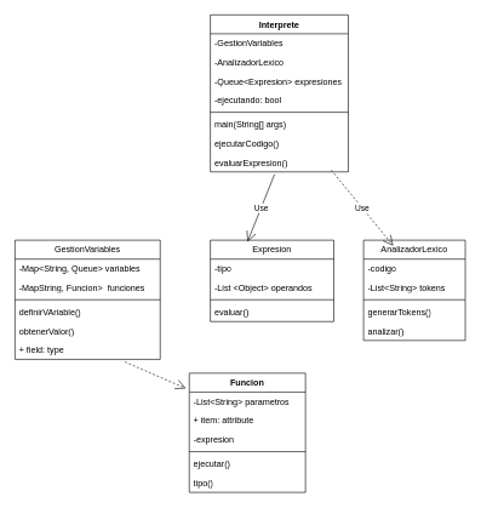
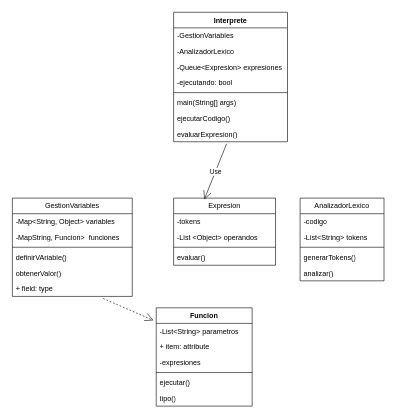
  <mxCell id="0" />
  <mxCell id="1" parent="0" />
  <mxCell id="2" value="Interprete" style="swimlane;fontStyle=1;align=center;verticalAlign=top;childLayout=stackLayout;horizontal=1;startSize=26;horizontalStack=0;resizeParent=1;resizeParentMax=0;resizeLast=0;collapsible=1;marginBottom=0;whiteSpace=wrap;html=1;" vertex="1" parent="1"><mxGeometry x="289" y="20" width="190" height="216" as="geometry" /></mxCell>
  <mxCell id="3" value="-GestionVariables" style="text;strokeColor=none;fillColor=none;align=left;verticalAlign=top;spacingLeft=4;spacingRight=4;overflow=hidden;rotatable=0;points=[[0,0.5],[1,0.5]];portConstraint=eastwest;whiteSpace=wrap;html=1;" vertex="1" parent="2"><mxGeometry y="26" width="190" height="26" as="geometry" /></mxCell>
  <mxCell id="4" value="-AnalizadorLexico" style="text;strokeColor=none;fillColor=none;align=left;verticalAlign=top;spacingLeft=4;spacingRight=4;overflow=hidden;rotatable=0;points=[[0,0.5],[1,0.5]];portConstraint=eastwest;whiteSpace=wrap;html=1;" vertex="1" parent="2"><mxGeometry y="52" width="190" height="26" as="geometry" /></mxCell>
  <mxCell id="5" value="-Queue&amp;lt;Expresion&amp;gt; expresiones" style="text;strokeColor=none;fillColor=none;align=left;verticalAlign=top;spacingLeft=4;spacingRight=4;overflow=hidden;rotatable=0;points=[[0,0.5],[1,0.5]];portConstraint=eastwest;whiteSpace=wrap;html=1;" vertex="1" parent="2"><mxGeometry y="78" width="190" height="26" as="geometry" /></mxCell>
  <mxCell id="6" value="-ejecutando: bool" style="text;strokeColor=none;fillColor=none;align=left;verticalAlign=top;spacingLeft=4;spacingRight=4;overflow=hidden;rotatable=0;points=[[0,0.5],[1,0.5]];portConstraint=eastwest;whiteSpace=wrap;html=1;" vertex="1" parent="2"><mxGeometry y="104" width="190" height="26" as="geometry" /></mxCell>
  <mxCell id="7" value="" style="line;strokeWidth=1;fillColor=none;align=left;verticalAlign=middle;spacingTop=-1;spacingLeft=3;spacingRight=3;rotatable=0;labelPosition=right;points=[];portConstraint=eastwest;strokeColor=inherit;" vertex="1" parent="2"><mxGeometry y="130" width="190" height="8" as="geometry" /></mxCell>
  <mxCell id="8" value="main(String[] args)" style="text;strokeColor=none;fillColor=none;align=left;verticalAlign=top;spacingLeft=4;spacingRight=4;overflow=hidden;rotatable=0;points=[[0,0.5],[1,0.5]];portConstraint=eastwest;whiteSpace=wrap;html=1;" vertex="1" parent="2"><mxGeometry y="138" width="190" height="26" as="geometry" /></mxCell>
  <mxCell id="9" value="ejecutarCodigo()" style="text;strokeColor=none;fillColor=none;align=left;verticalAlign=top;spacingLeft=4;spacingRight=4;overflow=hidden;rotatable=0;points=[[0,0.5],[1,0.5]];portConstraint=eastwest;whiteSpace=wrap;html=1;" vertex="1" parent="2"><mxGeometry y="164" width="190" height="26" as="geometry" /></mxCell>
  <mxCell id="10" value="evaluarExpresion()" style="text;strokeColor=none;fillColor=none;align=left;verticalAlign=top;spacingLeft=4;spacingRight=4;overflow=hidden;rotatable=0;points=[[0,0.5],[1,0.5]];portConstraint=eastwest;whiteSpace=wrap;html=1;" vertex="1" parent="2"><mxGeometry y="190" width="190" height="26" as="geometry" /></mxCell>
  <mxCell id="11" value="Expresion" style="swimlane;fontStyle=0;childLayout=stackLayout;horizontal=1;startSize=26;fillColor=none;horizontalStack=0;resizeParent=1;resizeParentMax=0;resizeLast=0;collapsible=1;marginBottom=0;whiteSpace=wrap;html=1;" vertex="1" parent="1"><mxGeometry x="289" y="330" width="170" height="112" as="geometry" /></mxCell>
- <mxCell id="12" value="-tipo" style="text;strokeColor=none;fillColor=none;align=left;verticalAlign=top;spacingLeft=4;spacingRight=4;overflow=hidden;rotatable=0;points=[[0,0.5],[1,0.5]];portConstraint=eastwest;whiteSpace=wrap;html=1;" vertex="1" parent="11"><mxGeometry y="26" width="170" height="26" as="geometry" /></mxCell>
+ <mxCell id="12" value="-tokens" style="text;strokeColor=none;fillColor=none;align=left;verticalAlign=top;spacingLeft=4;spacingRight=4;overflow=hidden;rotatable=0;points=[[0,0.5],[1,0.5]];portConstraint=eastwest;whiteSpace=wrap;html=1;" vertex="1" parent="11"><mxGeometry y="26" width="170" height="26" as="geometry" /></mxCell>
  <mxCell id="13" value="-List &amp;lt;Object&amp;gt; operandos" style="text;strokeColor=none;fillColor=none;align=left;verticalAlign=top;spacingLeft=4;spacingRight=4;overflow=hidden;rotatable=0;points=[[0,0.5],[1,0.5]];portConstraint=eastwest;whiteSpace=wrap;html=1;" vertex="1" parent="11"><mxGeometry y="52" width="170" height="26" as="geometry" /></mxCell>
  <mxCell id="14" value="" style="line;strokeWidth=1;fillColor=none;align=left;verticalAlign=middle;spacingTop=-1;spacingLeft=3;spacingRight=3;rotatable=0;labelPosition=right;points=[];portConstraint=eastwest;strokeColor=inherit;" vertex="1" parent="11"><mxGeometry y="78" width="170" height="8" as="geometry" /></mxCell>
  <mxCell id="15" value="evaluar()" style="text;strokeColor=none;fillColor=none;align=left;verticalAlign=top;spacingLeft=4;spacingRight=4;overflow=hidden;rotatable=0;points=[[0,0.5],[1,0.5]];portConstraint=eastwest;whiteSpace=wrap;html=1;" vertex="1" parent="11"><mxGeometry y="86" width="170" height="26" as="geometry" /></mxCell>
  <mxCell id="16" value="Funcion" style="swimlane;fontStyle=1;align=center;verticalAlign=top;childLayout=stackLayout;horizontal=1;startSize=26;horizontalStack=0;resizeParent=1;resizeParentMax=0;resizeLast=0;collapsible=1;marginBottom=0;whiteSpace=wrap;html=1;" vertex="1" parent="1"><mxGeometry x="260" y="513" width="160" height="164" as="geometry" /></mxCell>
  <mxCell id="17" value="-List&amp;lt;String&amp;gt; parametros" style="text;strokeColor=none;fillColor=none;align=left;verticalAlign=top;spacingLeft=4;spacingRight=4;overflow=hidden;rotatable=0;points=[[0,0.5],[1,0.5]];portConstraint=eastwest;whiteSpace=wrap;html=1;" vertex="1" parent="16"><mxGeometry y="26" width="160" height="26" as="geometry" /></mxCell>
  <mxCell id="18" value="+ item: attribute" style="text;strokeColor=none;fillColor=none;align=left;verticalAlign=top;spacingLeft=4;spacingRight=4;overflow=hidden;rotatable=0;points=[[0,0.5],[1,0.5]];portConstraint=eastwest;whiteSpace=wrap;html=1;" vertex="1" parent="16"><mxGeometry y="52" width="160" height="26" as="geometry" /></mxCell>
- <mxCell id="19" value="-expresion" style="text;strokeColor=none;fillColor=none;align=left;verticalAlign=top;spacingLeft=4;spacingRight=4;overflow=hidden;rotatable=0;points=[[0,0.5],[1,0.5]];portConstraint=eastwest;whiteSpace=wrap;html=1;" vertex="1" parent="16"><mxGeometry y="78" width="160" height="26" as="geometry" /></mxCell>
+ <mxCell id="19" value="-expresiones" style="text;strokeColor=none;fillColor=none;align=left;verticalAlign=top;spacingLeft=4;spacingRight=4;overflow=hidden;rotatable=0;points=[[0,0.5],[1,0.5]];portConstraint=eastwest;whiteSpace=wrap;html=1;" vertex="1" parent="16"><mxGeometry y="78" width="160" height="26" as="geometry" /></mxCell>
  <mxCell id="20" value="" style="line;strokeWidth=1;fillColor=none;align=left;verticalAlign=middle;spacingTop=-1;spacingLeft=3;spacingRight=3;rotatable=0;labelPosition=right;points=[];portConstraint=eastwest;strokeColor=inherit;" vertex="1" parent="16"><mxGeometry y="104" width="160" height="8" as="geometry" /></mxCell>
  <mxCell id="21" value="ejecutar()" style="text;strokeColor=none;fillColor=none;align=left;verticalAlign=top;spacingLeft=4;spacingRight=4;overflow=hidden;rotatable=0;points=[[0,0.5],[1,0.5]];portConstraint=eastwest;whiteSpace=wrap;html=1;" vertex="1" parent="16"><mxGeometry y="112" width="160" height="26" as="geometry" /></mxCell>
  <mxCell id="22" value="tipo()" style="text;strokeColor=none;fillColor=none;align=left;verticalAlign=top;spacingLeft=4;spacingRight=4;overflow=hidden;rotatable=0;points=[[0,0.5],[1,0.5]];portConstraint=eastwest;whiteSpace=wrap;html=1;" vertex="1" parent="16"><mxGeometry y="138" width="160" height="26" as="geometry" /></mxCell>
  <mxCell id="23" value="AnalizadorLexico" style="swimlane;fontStyle=0;childLayout=stackLayout;horizontal=1;startSize=26;fillColor=none;horizontalStack=0;resizeParent=1;resizeParentMax=0;resizeLast=0;collapsible=1;marginBottom=0;whiteSpace=wrap;html=1;" vertex="1" parent="1"><mxGeometry x="500" y="330" width="140" height="138" as="geometry" /></mxCell>
  <mxCell id="24" value="-codigo" style="text;strokeColor=none;fillColor=none;align=left;verticalAlign=top;spacingLeft=4;spacingRight=4;overflow=hidden;rotatable=0;points=[[0,0.5],[1,0.5]];portConstraint=eastwest;whiteSpace=wrap;html=1;" vertex="1" parent="23"><mxGeometry y="26" width="140" height="26" as="geometry" /></mxCell>
  <mxCell id="25" value="-List&amp;lt;String&amp;gt; tokens" style="text;strokeColor=none;fillColor=none;align=left;verticalAlign=top;spacingLeft=4;spacingRight=4;overflow=hidden;rotatable=0;points=[[0,0.5],[1,0.5]];portConstraint=eastwest;whiteSpace=wrap;html=1;" vertex="1" parent="23"><mxGeometry y="52" width="140" height="26" as="geometry" /></mxCell>
  <mxCell id="26" value="" style="line;strokeWidth=1;fillColor=none;align=left;verticalAlign=middle;spacingTop=-1;spacingLeft=3;spacingRight=3;rotatable=0;labelPosition=right;points=[];portConstraint=eastwest;strokeColor=inherit;" vertex="1" parent="23"><mxGeometry y="78" width="140" height="8" as="geometry" /></mxCell>
  <mxCell id="27" value="generarTokens()" style="text;strokeColor=none;fillColor=none;align=left;verticalAlign=top;spacingLeft=4;spacingRight=4;overflow=hidden;rotatable=0;points=[[0,0.5],[1,0.5]];portConstraint=eastwest;whiteSpace=wrap;html=1;" vertex="1" parent="23"><mxGeometry y="86" width="140" height="26" as="geometry" /></mxCell>
  <mxCell id="28" value="analizar()" style="text;strokeColor=none;fillColor=none;align=left;verticalAlign=top;spacingLeft=4;spacingRight=4;overflow=hidden;rotatable=0;points=[[0,0.5],[1,0.5]];portConstraint=eastwest;whiteSpace=wrap;html=1;" vertex="1" parent="23"><mxGeometry y="112" width="140" height="26" as="geometry" /></mxCell>
  <mxCell id="29" value="GestionVariables" style="swimlane;fontStyle=0;childLayout=stackLayout;horizontal=1;startSize=26;fillColor=none;horizontalStack=0;resizeParent=1;resizeParentMax=0;resizeLast=0;collapsible=1;marginBottom=0;whiteSpace=wrap;html=1;" vertex="1" parent="1"><mxGeometry x="20" y="330" width="200" height="164" as="geometry" /></mxCell>
- <mxCell id="30" value="-Map&amp;lt;String, Queue&amp;gt; variables" style="text;strokeColor=none;fillColor=none;align=left;verticalAlign=top;spacingLeft=4;spacingRight=4;overflow=hidden;rotatable=0;points=[[0,0.5],[1,0.5]];portConstraint=eastwest;whiteSpace=wrap;html=1;" vertex="1" parent="29"><mxGeometry y="26" width="200" height="26" as="geometry" /></mxCell>
+ <mxCell id="30" value="-Map&amp;lt;String, Object&amp;gt; variables" style="text;strokeColor=none;fillColor=none;align=left;verticalAlign=top;spacingLeft=4;spacingRight=4;overflow=hidden;rotatable=0;points=[[0,0.5],[1,0.5]];portConstraint=eastwest;whiteSpace=wrap;html=1;" vertex="1" parent="29"><mxGeometry y="26" width="200" height="26" as="geometry" /></mxCell>
  <mxCell id="31" value="-MapString, Funcion&amp;gt;&amp;nbsp; funciones" style="text;strokeColor=none;fillColor=none;align=left;verticalAlign=top;spacingLeft=4;spacingRight=4;overflow=hidden;rotatable=0;points=[[0,0.5],[1,0.5]];portConstraint=eastwest;whiteSpace=wrap;html=1;" vertex="1" parent="29"><mxGeometry y="52" width="200" height="26" as="geometry" /></mxCell>
  <mxCell id="32" value="" style="line;strokeWidth=1;fillColor=none;align=left;verticalAlign=middle;spacingTop=-1;spacingLeft=3;spacingRight=3;rotatable=0;labelPosition=right;points=[];portConstraint=eastwest;strokeColor=inherit;" vertex="1" parent="29"><mxGeometry y="78" width="200" height="8" as="geometry" /></mxCell>
  <mxCell id="33" value="definirVAriable()" style="text;strokeColor=none;fillColor=none;align=left;verticalAlign=top;spacingLeft=4;spacingRight=4;overflow=hidden;rotatable=0;points=[[0,0.5],[1,0.5]];portConstraint=eastwest;whiteSpace=wrap;html=1;" vertex="1" parent="29"><mxGeometry y="86" width="200" height="26" as="geometry" /></mxCell>
  <mxCell id="34" value="obtenerValor()" style="text;strokeColor=none;fillColor=none;align=left;verticalAlign=top;spacingLeft=4;spacingRight=4;overflow=hidden;rotatable=0;points=[[0,0.5],[1,0.5]];portConstraint=eastwest;whiteSpace=wrap;html=1;" vertex="1" parent="29"><mxGeometry y="112" width="200" height="26" as="geometry" /></mxCell>
  <mxCell id="35" value="+ field: type" style="text;strokeColor=none;fillColor=none;align=left;verticalAlign=top;spacingLeft=4;spacingRight=4;overflow=hidden;rotatable=0;points=[[0,0.5],[1,0.5]];portConstraint=eastwest;whiteSpace=wrap;html=1;" vertex="1" parent="29"><mxGeometry y="138" width="200" height="26" as="geometry" /></mxCell>
- <mxCell id="36" value="Use" style="endArrow=open;endSize=12;dashed=1;html=1;rounded=0;exitX=0.877;exitY=0.912;exitDx=0;exitDy=0;exitPerimeter=0;entryX=0.292;entryY=0.056;entryDx=0;entryDy=0;entryPerimeter=0;" edge="1" parent="1" source="10" target="23"><mxGeometry width="160" relative="1" as="geometry"><mxPoint x="300" y="260" as="sourcePoint" /><mxPoint x="460" y="260" as="targetPoint" /></mxGeometry></mxCell>
  <mxCell id="37" value="Use" style="endArrow=open;endSize=12;dashed=0;html=1;rounded=0;exitX=0.465;exitY=1.132;exitDx=0;exitDy=0;exitPerimeter=0;entryX=0.301;entryY=0.02;entryDx=0;entryDy=0;entryPerimeter=0;" edge="1" parent="1" source="10" target="11"><mxGeometry width="160" relative="1" as="geometry"><mxPoint x="476" y="254" as="sourcePoint" /><mxPoint x="561" y="358" as="targetPoint" /></mxGeometry></mxCell>
  <mxCell id="38" value="" style="endArrow=open;endFill=1;endSize=12;html=1;rounded=0;exitX=0.757;exitY=1.132;exitDx=0;exitDy=0;exitPerimeter=0;entryX=-0.029;entryY=-0.192;entryDx=0;entryDy=0;entryPerimeter=0;dashed=1;" edge="1" parent="1" source="35" target="17"><mxGeometry width="160" relative="1" as="geometry"><mxPoint x="310" y="340" as="sourcePoint" /><mxPoint x="470" y="340" as="targetPoint" /></mxGeometry></mxCell>
